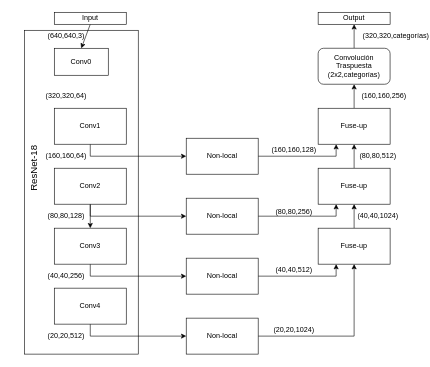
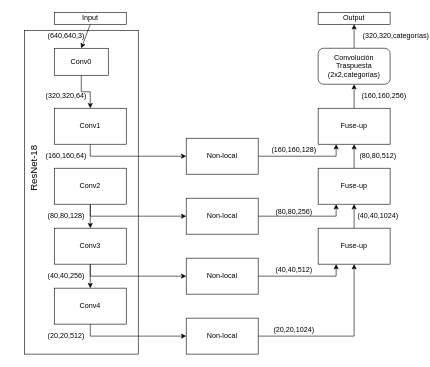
  <mxCell id="0" />
  <mxCell id="1" parent="0" />
+ <mxCell id="2" style="edgeStyle=orthogonalEdgeStyle;rounded=0;orthogonalLoop=1;jettySize=auto;html=1;exitX=0.5;exitY=1;exitDx=0;exitDy=0;" parent="1" source="3" target="5" edge="1"><mxGeometry relative="1" as="geometry" /></mxCell>
  <mxCell id="3" value="Conv0" style="rounded=0;whiteSpace=wrap;html=1;" parent="1" vertex="1"><mxGeometry x="90" y="80" width="90" height="45" as="geometry" /></mxCell>
  <mxCell id="4" style="edgeStyle=orthogonalEdgeStyle;rounded=0;orthogonalLoop=1;jettySize=auto;html=1;exitX=0.5;exitY=1;exitDx=0;exitDy=0;entryX=0;entryY=0.5;entryDx=0;entryDy=0;" parent="1" source="5" target="36" edge="1"><mxGeometry relative="1" as="geometry" /></mxCell>
  <mxCell id="5" value="Conv1" style="rounded=0;whiteSpace=wrap;html=1;" parent="1" vertex="1"><mxGeometry x="90" y="180" width="120" height="60" as="geometry" /></mxCell>
  <mxCell id="6" style="edgeStyle=orthogonalEdgeStyle;rounded=0;orthogonalLoop=1;jettySize=auto;html=1;exitX=0.5;exitY=1;exitDx=0;exitDy=0;" parent="1" source="8" target="11" edge="1"><mxGeometry relative="1" as="geometry" /></mxCell>
  <mxCell id="7" style="edgeStyle=orthogonalEdgeStyle;rounded=0;orthogonalLoop=1;jettySize=auto;html=1;exitX=0.5;exitY=1;exitDx=0;exitDy=0;" parent="1" source="8" target="34" edge="1"><mxGeometry relative="1" as="geometry" /></mxCell>
  <mxCell id="8" value="Conv2" style="rounded=0;whiteSpace=wrap;html=1;" parent="1" vertex="1"><mxGeometry x="90" y="280" width="120" height="60" as="geometry" /></mxCell>
+ <mxCell id="9" style="edgeStyle=orthogonalEdgeStyle;rounded=0;orthogonalLoop=1;jettySize=auto;html=1;exitX=0.5;exitY=1;exitDx=0;exitDy=0;entryX=0.5;entryY=0;entryDx=0;entryDy=0;" parent="1" source="11" target="13" edge="1"><mxGeometry relative="1" as="geometry" /></mxCell>
  <mxCell id="10" style="edgeStyle=orthogonalEdgeStyle;rounded=0;orthogonalLoop=1;jettySize=auto;html=1;exitX=0.5;exitY=1;exitDx=0;exitDy=0;" parent="1" source="11" target="30" edge="1"><mxGeometry relative="1" as="geometry" /></mxCell>
  <mxCell id="11" value="Conv3" style="rounded=0;whiteSpace=wrap;html=1;" parent="1" vertex="1"><mxGeometry x="90" y="380" width="120" height="60" as="geometry" /></mxCell>
  <mxCell id="12" style="edgeStyle=orthogonalEdgeStyle;rounded=0;orthogonalLoop=1;jettySize=auto;html=1;exitX=0.5;exitY=1;exitDx=0;exitDy=0;entryX=0;entryY=0.5;entryDx=0;entryDy=0;" parent="1" source="13" target="26" edge="1"><mxGeometry relative="1" as="geometry" /></mxCell>
  <mxCell id="13" value="Conv4" style="rounded=0;whiteSpace=wrap;html=1;" parent="1" vertex="1"><mxGeometry x="90" y="480" width="120" height="60" as="geometry" /></mxCell>
  <mxCell id="14" value="Output" style="rounded=0;whiteSpace=wrap;html=1;" parent="1" vertex="1"><mxGeometry x="530" y="20" width="120" height="20" as="geometry" /></mxCell>
  <mxCell id="15" style="edgeStyle=orthogonalEdgeStyle;rounded=0;orthogonalLoop=1;jettySize=auto;html=1;entryX=0.5;entryY=1;entryDx=0;entryDy=0;" parent="1" source="16" target="45" edge="1"><mxGeometry relative="1" as="geometry" /></mxCell>
  <mxCell id="16" value="Fuse-up" style="rounded=0;whiteSpace=wrap;html=1;" parent="1" vertex="1"><mxGeometry x="530" y="180" width="120" height="60" as="geometry" /></mxCell>
  <mxCell id="17" style="edgeStyle=orthogonalEdgeStyle;rounded=0;orthogonalLoop=1;jettySize=auto;html=1;exitX=0.5;exitY=0;exitDx=0;exitDy=0;" parent="1" source="18" target="16" edge="1"><mxGeometry relative="1" as="geometry" /></mxCell>
  <mxCell id="18" value="Fuse-up" style="rounded=0;whiteSpace=wrap;html=1;" parent="1" vertex="1"><mxGeometry x="530" y="280" width="120" height="60" as="geometry" /></mxCell>
  <mxCell id="19" style="edgeStyle=orthogonalEdgeStyle;rounded=0;orthogonalLoop=1;jettySize=auto;html=1;exitX=0.5;exitY=0;exitDx=0;exitDy=0;entryX=0.5;entryY=1;entryDx=0;entryDy=0;" parent="1" source="20" target="18" edge="1"><mxGeometry relative="1" as="geometry" /></mxCell>
  <mxCell id="20" value="Fuse-up" style="rounded=0;whiteSpace=wrap;html=1;" parent="1" vertex="1"><mxGeometry x="530" y="380" width="120" height="60" as="geometry" /></mxCell>
  <mxCell id="21" value="(640,640,3)" style="text;html=1;strokeColor=none;fillColor=none;align=center;verticalAlign=middle;whiteSpace=wrap;rounded=0;" parent="1" vertex="1"><mxGeometry x="90" y="50" width="40" height="20" as="geometry" /></mxCell>
  <mxCell id="22" value="" style="endArrow=classic;html=1;entryX=0.5;entryY=0;entryDx=0;entryDy=0;" parent="1" target="3" edge="1"><mxGeometry width="50" height="50" relative="1" as="geometry"><mxPoint x="150" y="40" as="sourcePoint" /><mxPoint x="400" y="160" as="targetPoint" /></mxGeometry></mxCell>
  <mxCell id="23" value="Input" style="rounded=0;whiteSpace=wrap;html=1;" parent="1" vertex="1"><mxGeometry x="90" y="20" width="120" height="20" as="geometry" /></mxCell>
  <mxCell id="24" value="(160,160,64)" style="text;html=1;strokeColor=none;fillColor=none;align=center;verticalAlign=middle;whiteSpace=wrap;rounded=0;" parent="1" vertex="1"><mxGeometry x="90" y="250" width="40" height="20" as="geometry" /></mxCell>
  <mxCell id="25" style="edgeStyle=orthogonalEdgeStyle;rounded=0;orthogonalLoop=1;jettySize=auto;html=1;exitX=1;exitY=0.5;exitDx=0;exitDy=0;" parent="1" source="26" target="20" edge="1"><mxGeometry relative="1" as="geometry"><mxPoint x="590" y="540" as="targetPoint" /></mxGeometry></mxCell>
  <mxCell id="26" value="Non-local" style="rounded=0;whiteSpace=wrap;html=1;" parent="1" vertex="1"><mxGeometry x="310" y="530" width="120" height="60" as="geometry" /></mxCell>
  <mxCell id="27" value="(20,20,512)" style="text;html=1;strokeColor=none;fillColor=none;align=center;verticalAlign=middle;whiteSpace=wrap;rounded=0;" parent="1" vertex="1"><mxGeometry x="90" y="550" width="40" height="20" as="geometry" /></mxCell>
  <mxCell id="28" value="&lt;div&gt;(20,20,1024)&lt;/div&gt;" style="text;html=1;strokeColor=none;fillColor=none;align=center;verticalAlign=middle;whiteSpace=wrap;rounded=0;" parent="1" vertex="1"><mxGeometry x="470" y="540" width="40" height="20" as="geometry" /></mxCell>
  <mxCell id="29" style="edgeStyle=orthogonalEdgeStyle;rounded=0;orthogonalLoop=1;jettySize=auto;html=1;exitX=1;exitY=0.5;exitDx=0;exitDy=0;entryX=0.25;entryY=1;entryDx=0;entryDy=0;" parent="1" source="30" target="20" edge="1"><mxGeometry relative="1" as="geometry" /></mxCell>
  <mxCell id="30" value="Non-local" style="rounded=0;whiteSpace=wrap;html=1;" parent="1" vertex="1"><mxGeometry x="310" y="430" width="120" height="60" as="geometry" /></mxCell>
  <mxCell id="31" value="(40,40,256)" style="text;html=1;strokeColor=none;fillColor=none;align=center;verticalAlign=middle;whiteSpace=wrap;rounded=0;" parent="1" vertex="1"><mxGeometry x="90" y="450" width="40" height="20" as="geometry" /></mxCell>
  <mxCell id="32" value="(40,40,512)" style="text;html=1;strokeColor=none;fillColor=none;align=center;verticalAlign=middle;whiteSpace=wrap;rounded=0;" parent="1" vertex="1"><mxGeometry x="470" y="440" width="40" height="20" as="geometry" /></mxCell>
  <mxCell id="33" style="edgeStyle=orthogonalEdgeStyle;rounded=0;orthogonalLoop=1;jettySize=auto;html=1;exitX=1;exitY=0.5;exitDx=0;exitDy=0;entryX=0.25;entryY=1;entryDx=0;entryDy=0;" parent="1" source="34" target="18" edge="1"><mxGeometry relative="1" as="geometry" /></mxCell>
  <mxCell id="34" value="Non-local" style="rounded=0;whiteSpace=wrap;html=1;" parent="1" vertex="1"><mxGeometry x="310" y="330" width="120" height="60" as="geometry" /></mxCell>
  <mxCell id="35" style="edgeStyle=orthogonalEdgeStyle;rounded=0;orthogonalLoop=1;jettySize=auto;html=1;exitX=1;exitY=0.5;exitDx=0;exitDy=0;entryX=0.25;entryY=1;entryDx=0;entryDy=0;" parent="1" source="36" target="16" edge="1"><mxGeometry relative="1" as="geometry" /></mxCell>
  <mxCell id="36" value="Non-local" style="rounded=0;whiteSpace=wrap;html=1;" parent="1" vertex="1"><mxGeometry x="310" y="230" width="120" height="60" as="geometry" /></mxCell>
  <mxCell id="37" value="&lt;div&gt;(80,80,128)&lt;/div&gt;" style="text;html=1;strokeColor=none;fillColor=none;align=center;verticalAlign=middle;whiteSpace=wrap;rounded=0;" parent="1" vertex="1"><mxGeometry x="90" y="350" width="40" height="20" as="geometry" /></mxCell>
  <mxCell id="38" value="&lt;div&gt;(80,80,256)&lt;/div&gt;" style="text;html=1;strokeColor=none;fillColor=none;align=center;verticalAlign=middle;whiteSpace=wrap;rounded=0;" parent="1" vertex="1"><mxGeometry x="470" y="343" width="40" height="20" as="geometry" /></mxCell>
  <mxCell id="39" value="(160,160,128)" style="text;html=1;strokeColor=none;fillColor=none;align=center;verticalAlign=middle;whiteSpace=wrap;rounded=0;" parent="1" vertex="1"><mxGeometry x="470" y="240" width="40" height="20" as="geometry" /></mxCell>
  <mxCell id="40" value="(320,320,64)" style="text;html=1;strokeColor=none;fillColor=none;align=center;verticalAlign=middle;whiteSpace=wrap;rounded=0;" parent="1" vertex="1"><mxGeometry x="90" y="150" width="40" height="20" as="geometry" /></mxCell>
  <mxCell id="41" value="&lt;div&gt;(160,160,256)&lt;/div&gt;" style="text;html=1;strokeColor=none;fillColor=none;align=center;verticalAlign=middle;whiteSpace=wrap;rounded=0;" parent="1" vertex="1"><mxGeometry x="620" y="150" width="40" height="20" as="geometry" /></mxCell>
  <mxCell id="42" value="(40,40,1024)" style="text;html=1;strokeColor=none;fillColor=none;align=center;verticalAlign=middle;whiteSpace=wrap;rounded=0;" parent="1" vertex="1"><mxGeometry x="610" y="350" width="40" height="20" as="geometry" /></mxCell>
  <mxCell id="43" value="(80,80,512)" style="text;html=1;strokeColor=none;fillColor=none;align=center;verticalAlign=middle;whiteSpace=wrap;rounded=0;" parent="1" vertex="1"><mxGeometry x="610" y="250" width="40" height="20" as="geometry" /></mxCell>
  <mxCell id="44" style="edgeStyle=orthogonalEdgeStyle;rounded=0;orthogonalLoop=1;jettySize=auto;html=1;exitX=0.5;exitY=0;exitDx=0;exitDy=0;" parent="1" source="45" target="14" edge="1"><mxGeometry relative="1" as="geometry" /></mxCell>
  <mxCell id="45" value="&lt;div&gt;Convolución Traspuesta&lt;/div&gt;&lt;div&gt;(2x2,categorías)&lt;br&gt;&lt;/div&gt;" style="rounded=1;whiteSpace=wrap;html=1;" parent="1" vertex="1"><mxGeometry x="530" y="80" width="120" height="60" as="geometry" /></mxCell>
  <mxCell id="46" value="(320,320,categorías)" style="text;html=1;strokeColor=none;fillColor=none;align=center;verticalAlign=middle;whiteSpace=wrap;rounded=0;" parent="1" vertex="1"><mxGeometry x="640" y="50" width="40" height="20" as="geometry" /></mxCell>
  <mxCell id="47" value="" style="rounded=0;whiteSpace=wrap;html=1;fillColor=none;" vertex="1" parent="1"><mxGeometry x="40" y="50" width="190" height="540" as="geometry" /></mxCell>
  <mxCell id="48" value="&lt;font style=&quot;font-size: 16px&quot;&gt;ResNet&lt;/font&gt;&lt;font style=&quot;font-size: 16px&quot;&gt;-18&lt;/font&gt;" style="text;html=1;strokeColor=none;fillColor=none;align=center;verticalAlign=middle;whiteSpace=wrap;rounded=0;horizontal=0;" vertex="1" parent="1"><mxGeometry x="20" y="270" width="70" height="20" as="geometry" /></mxCell>
